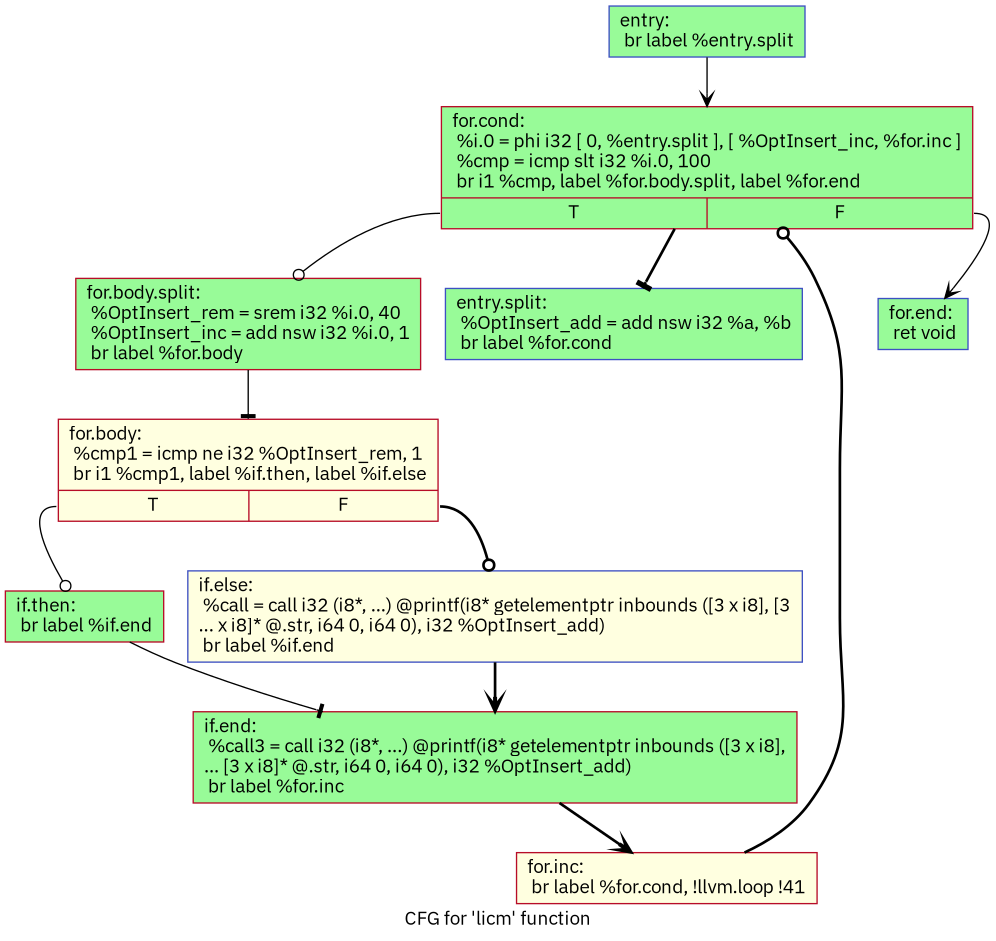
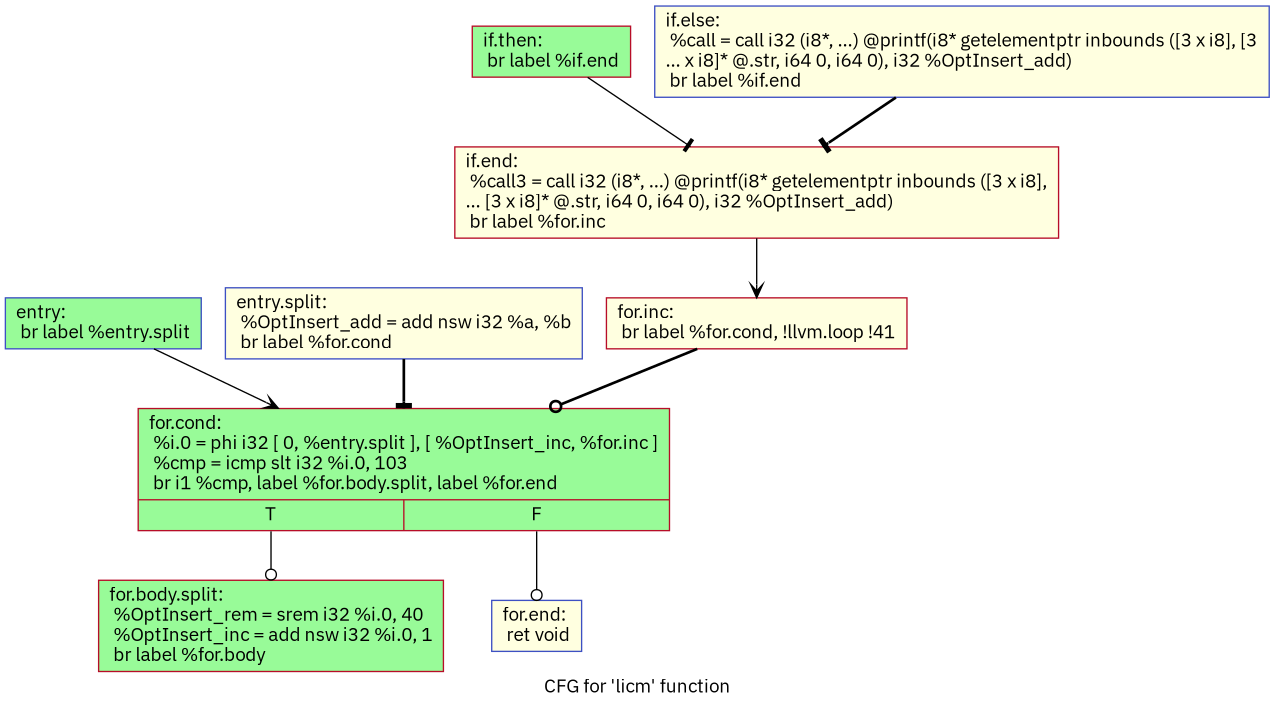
  digraph {
    fontname="IBM Plex Sans"
    label="CFG for 'licm' function"
    node [color="#b70d28ff" fillcolor=palegreen fontname="IBM Plex Sans" shape=record style=filled]
    edge [arrowhead=odot fontname="IBM Plex Sans" style=solid]
    n1 [color="#3d50c3ff" label="{entry:\l  br label %entry.split\l}"]
-   n2 [label="{for.cond:                                         \l  %i.0 = phi i32 [ 0, %entry.split ], [ %OptInsert_inc, %for.inc ]\l  %cmp = icmp slt i32 %i.0, 100\l  br i1 %cmp, label %for.body.split, label %for.end\l|{<s0>T|<s1>F}}"]
-   n3 [color="#3d50c3ff" label="{entry.split:                                      \l  %OptInsert_add = add nsw i32 %a, %b\l  br label %for.cond\l}"]
+   n2 [label="{for.cond:                                         \l  %i.0 = phi i32 [ 0, %entry.split ], [ %OptInsert_inc, %for.inc ]\l  %cmp = icmp slt i32 %i.0, 103\l  br i1 %cmp, label %for.body.split, label %for.end\l|{<s0>T|<s1>F}}"]
+   n3 [color="#3d50c3ff" fillcolor=lightyellow label="{entry.split:                                      \l  %OptInsert_add = add nsw i32 %a, %b\l  br label %for.cond\l}"]
    n4 [label="{for.body.split:                                   \l  %OptInsert_rem = srem i32 %i.0, 40\l  %OptInsert_inc = add nsw i32 %i.0, 1\l  br label %for.body\l}"]
-   n5 [color="#3d50c3ff" label="{for.end:                                          \l  ret void\l}"]
-   n6 [fillcolor=lightyellow label="{for.body:                                         \l  %cmp1 = icmp ne i32 %OptInsert_rem, 1\l  br i1 %cmp1, label %if.then, label %if.else\l|{<s0>T|<s1>F}}"]
+   n5 [color="#3d50c3ff" fillcolor=lightyellow label="{for.end:                                          \l  ret void\l}"]
    n7 [label="{if.then:                                          \l  br label %if.end\l}"]
    n8 [color="#3d50c3ff" fillcolor=lightyellow label="{if.else:                                          \l  %call = call i32 (i8*, ...) @printf(i8* getelementptr inbounds ([3 x i8], [3\l... x i8]* @.str, i64 0, i64 0), i32 %OptInsert_add)\l  br label %if.end\l}"]
-   n9 [label="{if.end:                                           \l  %call3 = call i32 (i8*, ...) @printf(i8* getelementptr inbounds ([3 x i8],\l... [3 x i8]* @.str, i64 0, i64 0), i32 %OptInsert_add)\l  br label %for.inc\l}"]
+   n9 [fillcolor=lightyellow label="{if.end:                                           \l  %call3 = call i32 (i8*, ...) @printf(i8* getelementptr inbounds ([3 x i8],\l... [3 x i8]* @.str, i64 0, i64 0), i32 %OptInsert_add)\l  br label %for.inc\l}"]
    n10 [fillcolor=lightyellow label="{for.inc:                                          \l  br label %for.cond, !llvm.loop !41\l}"]
    n1 -> n2 [arrowhead=vee]
    n2 -> n4 [tailport=s0]
-   n2 -> n5 [arrowhead=vee tailport=s1]
-   n2 -> n3 [arrowhead=tee style=bold]
-   n4 -> n6 [arrowhead=tee]
-   n6 -> n7 [tailport=s0]
-   n6 -> n8 [style=bold tailport=s1]
+   n2 -> n5 [tailport=s1]
+   n3 -> n2 [arrowhead=tee style=bold]
    n7 -> n9 [arrowhead=tee]
-   n8 -> n9 [arrowhead=vee style=bold]
-   n9 -> n10 [arrowhead=vee style=bold]
+   n8 -> n9 [arrowhead=tee style=bold]
+   n9 -> n10 [arrowhead=vee]
    n10 -> n2 [style=bold]
  }
